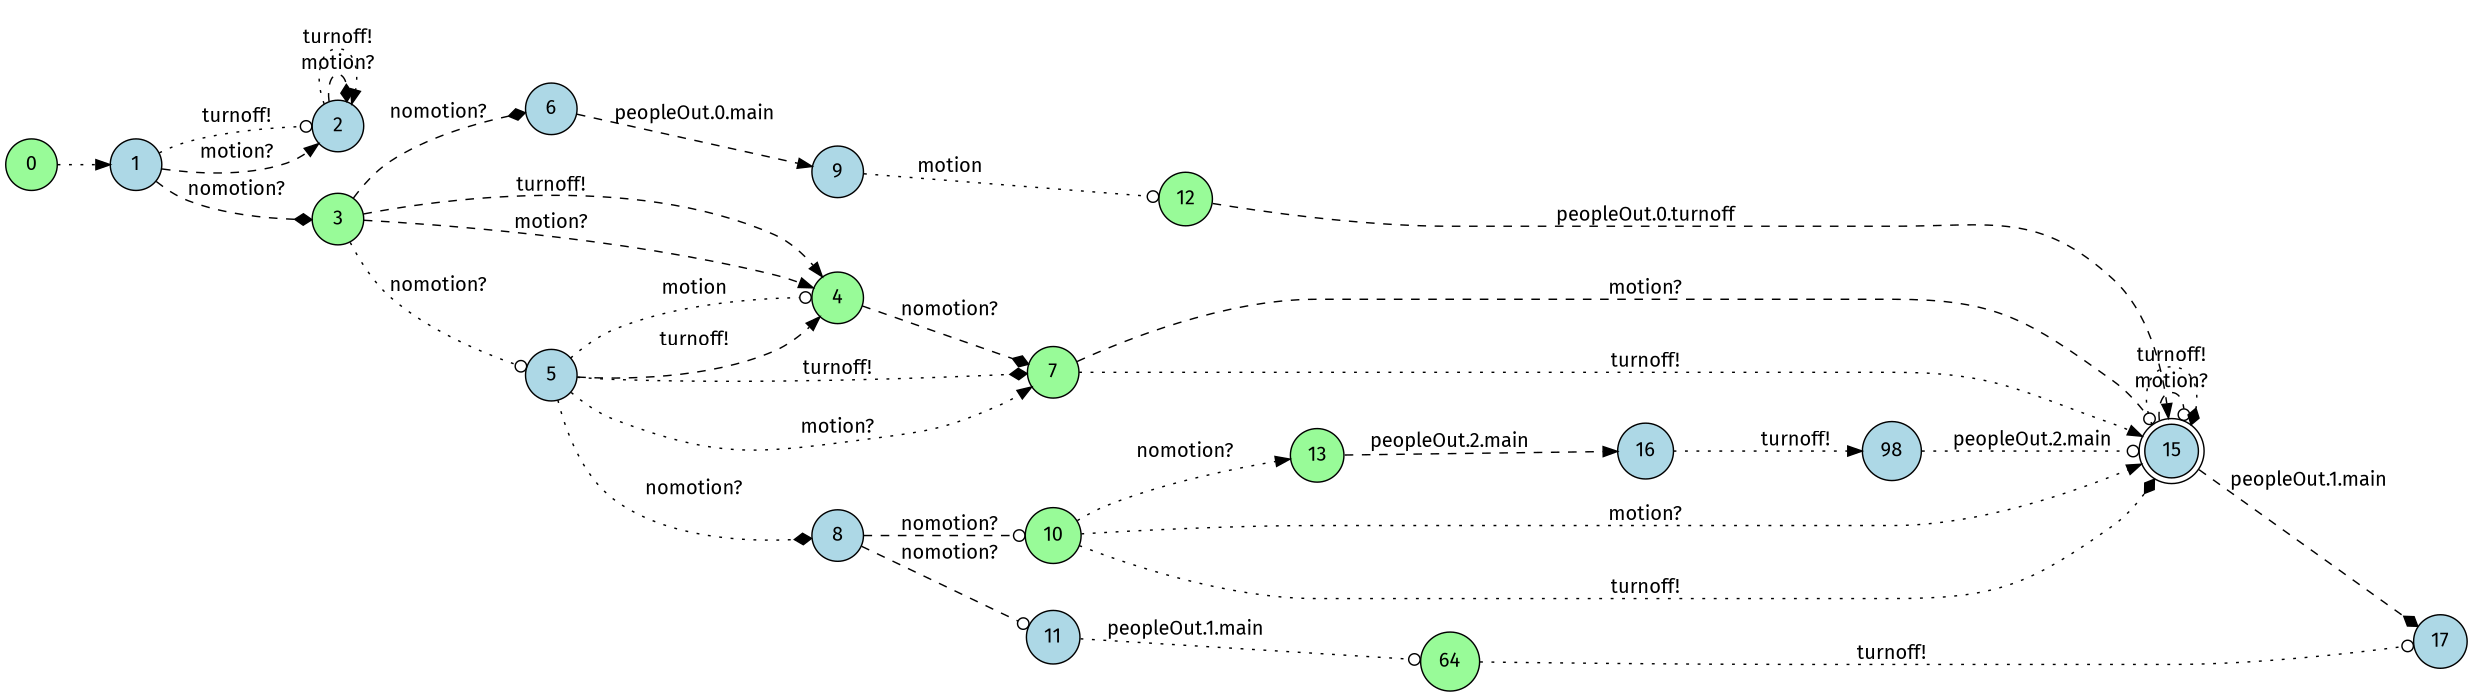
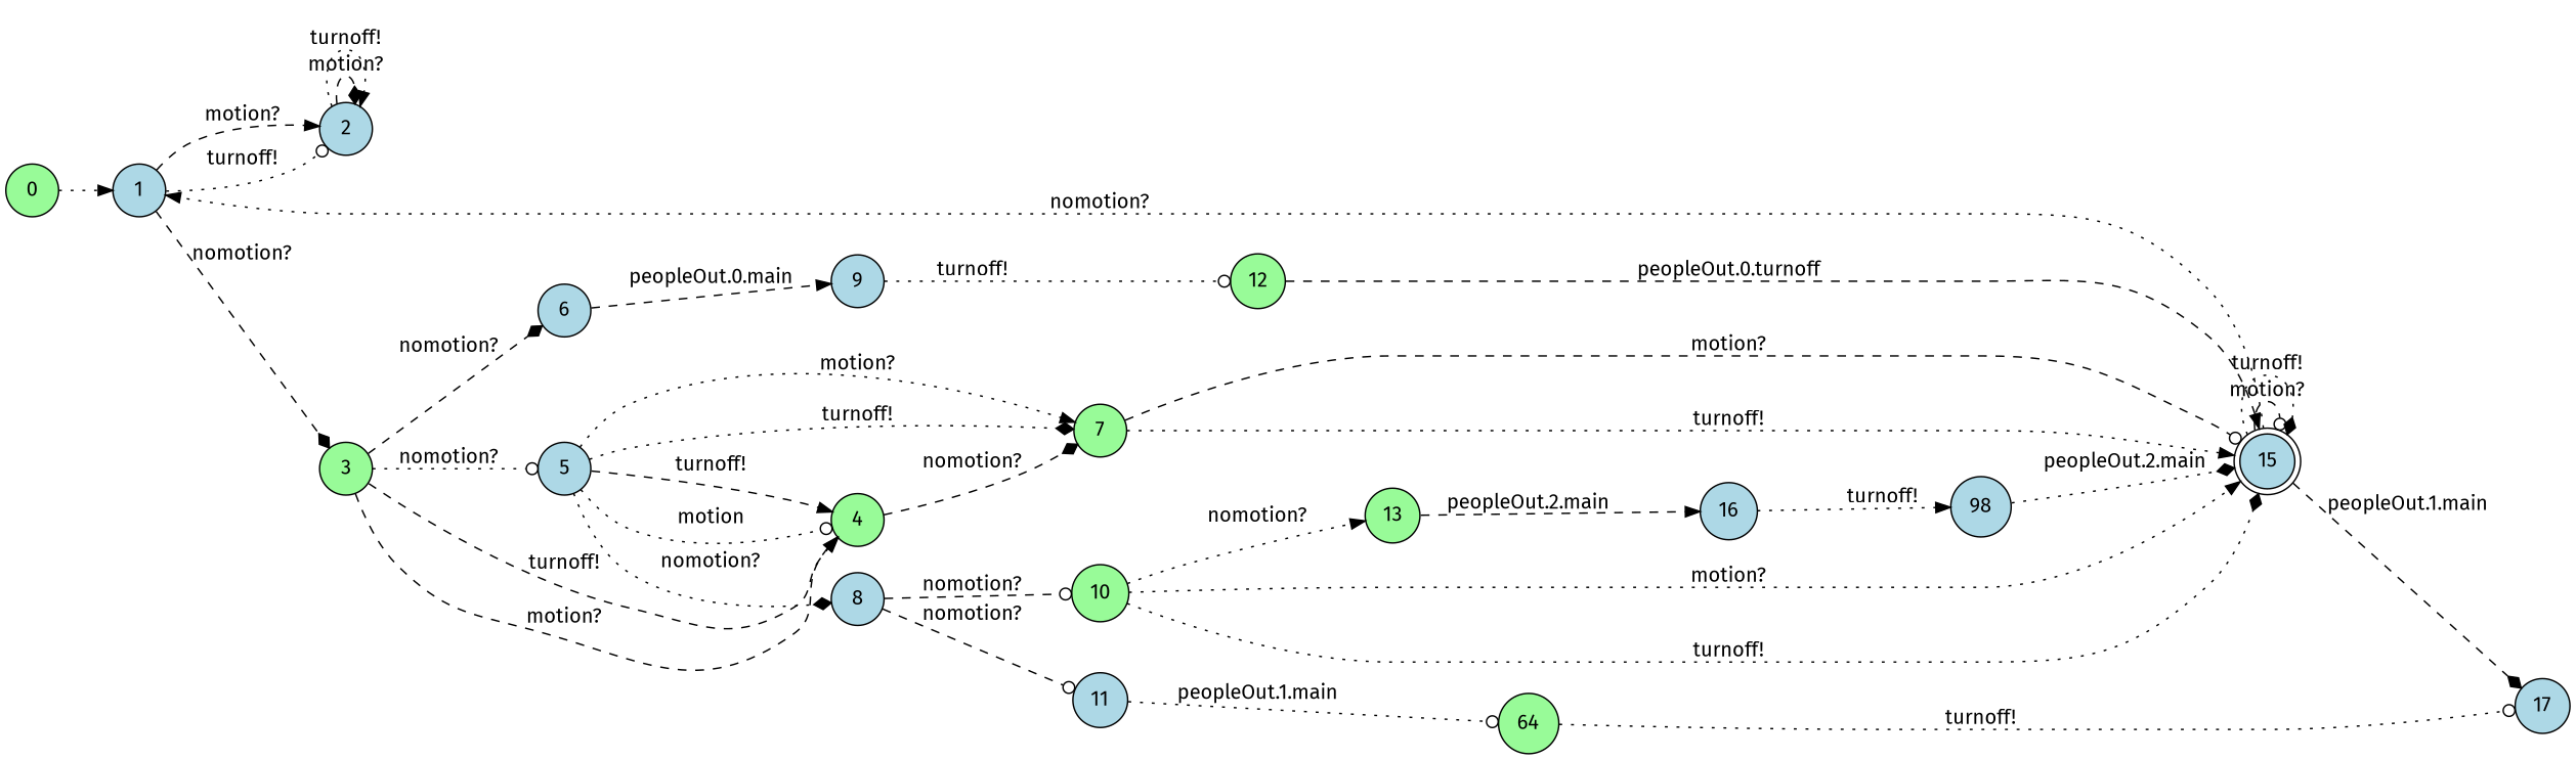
  digraph {
    fontname="Fira Sans"
    rankdir=LR
    node [fillcolor=lightblue fontname="Fira Sans" shape=circle style=filled]
    edge [arrowhead=normal fontname="Fira Sans" style=dotted]
    0 [fillcolor=palegreen]
    1
    2
    3 [fillcolor=palegreen]
    5
    4 [fillcolor=palegreen]
    6
    7 [fillcolor=palegreen]
    8
    9
    15 [shape=doublecircle]
    10 [fillcolor=palegreen]
    11
    12 [fillcolor=palegreen]
    13 [fillcolor=palegreen]
    17
    n17 [fillcolor=palegreen label=64]
    16
    n19 [label=98]
    0 -> 1
    1 -> 2 [label="motion?" style=dashed]
    1 -> 2 [arrowhead=odot label="turnoff!"]
    1 -> 3 [arrowhead=diamond label="nomotion?" style=dashed]
    2 -> 2 [arrowhead=diamond label="motion?" style=dashed]
    2 -> 2 [label="turnoff!"]
    3 -> 5 [arrowhead=odot label="nomotion?"]
    3 -> 4 [label="turnoff!" style=dashed]
    3 -> 4 [label="motion?" style=dashed]
    3 -> 6 [arrowhead=diamond label="nomotion?" style=dashed]
    5 -> 4 [label="turnoff!" style=dashed]
    5 -> 4 [arrowhead=odot label=motion]
    5 -> 7 [label="motion?"]
    5 -> 7 [arrowhead=diamond label="turnoff!"]
    5 -> 8 [arrowhead=diamond label="nomotion?"]
    4 -> 7 [arrowhead=diamond label="nomotion?" style=dashed]
    6 -> 9 [label="peopleOut.0.main" style=dashed]
    7 -> 15 [label="turnoff!"]
    7 -> 15 [arrowhead=odot label="motion?" style=dashed]
    8 -> 10 [arrowhead=odot label="nomotion?" style=dashed]
    8 -> 11 [arrowhead=odot label="nomotion?" style=dashed]
-   9 -> 12 [arrowhead=odot label=motion]
+   9 -> 12 [arrowhead=odot label="turnoff!"]
+   15 -> 1 [label="nomotion?"]
    15 -> 15 [arrowhead=odot label="motion?" style=dashed]
    15 -> 15 [arrowhead=diamond label="turnoff!"]
    15 -> 17 [arrowhead=diamond label="peopleOut.1.main" style=dashed]
    10 -> 15 [label="motion?"]
    10 -> 15 [arrowhead=diamond label="turnoff!"]
    10 -> 13 [label="nomotion?"]
    11 -> n17 [arrowhead=odot label="peopleOut.1.main"]
    12 -> 15 [label="peopleOut.0.turnoff" style=dashed]
    13 -> 16 [label="peopleOut.2.main" style=dashed]
    n17 -> 17 [arrowhead=odot label="turnoff!"]
    16 -> n19 [label="turnoff!"]
-   n19 -> 15 [arrowhead=odot label="peopleOut.2.main"]
+   n19 -> 15 [arrowhead=diamond label="peopleOut.2.main"]
  }
